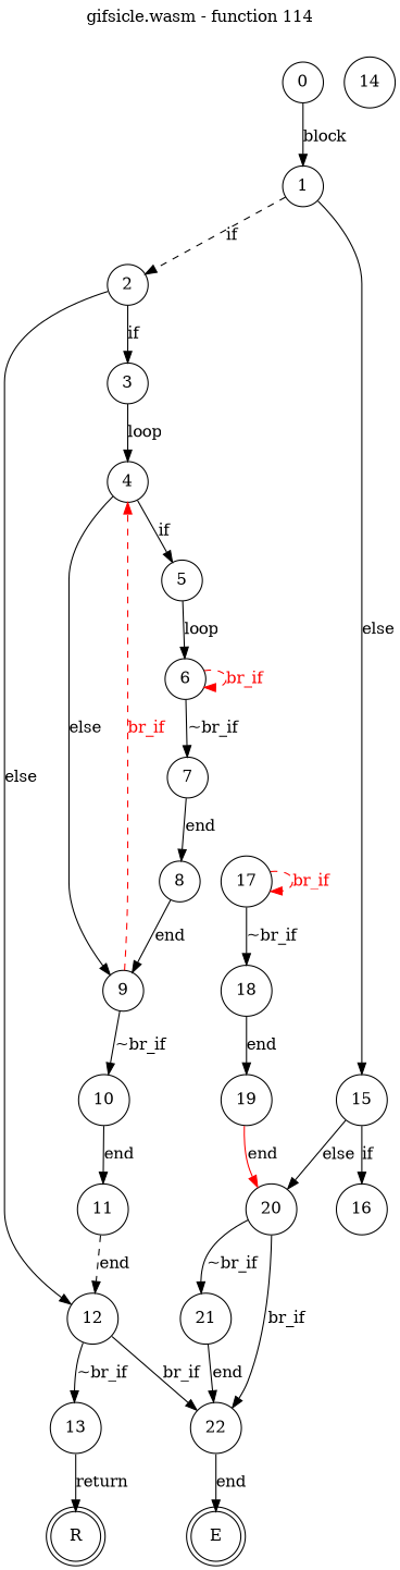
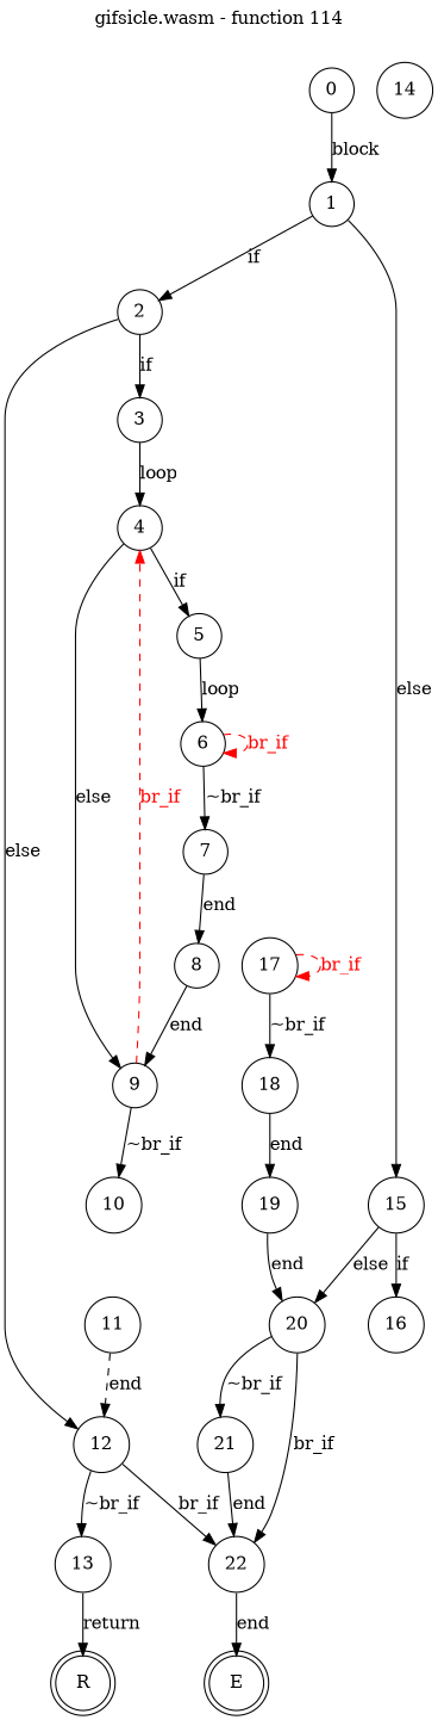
  digraph {
    label="gifsicle.wasm - function 114"
    labelfontcolor=black
    labelfontname=Helvetica
    labelfontsize=16
    labelloc=t
    node [shape=circle fontcolor=black]
    E [shape=doublecircle fontcolor=""]
    R [shape=doublecircle fontcolor=""]
    n3 [label=0]
    n4 [label=1]
    n5 [label=2]
    n6 [label=15]
    n7 [label=3]
    n8 [label=12]
    n9 [label=16]
    n10 [label=20]
    n11 [label=4]
    n12 [label=13]
    n13 [label=22]
    n14 [label=5]
    n15 [label=9]
    n16 [label=6]
    n17 [label=10]
    n18 [label=7]
    n19 [label=8]
    n20 [label=11]
    n21 [label=14]
    n22 [label=21]
    n23 [label=17]
    n24 [label=18]
    n25 [label=19]
    n3 -> n4 [label=block]
-   n4 -> n5 [label=if style=dashed]
+   n4 -> n5 [label=if]
    n4 -> n6 [label=else]
    n5 -> n7 [label=if]
    n5 -> n8 [label=else]
    n6 -> n9 [label=if]
    n6 -> n10 [label=else]
    n7 -> n11 [label=loop]
    n8 -> n12 [label="~br_if"]
    n8 -> n13 [label=br_if]
    n10 -> n13 [label=br_if]
    n10 -> n22 [label="~br_if"]
    n11 -> n14 [label=if]
    n11 -> n15 [label=else]
    n12 -> R [label=return]
    n13 -> E [label=end]
    n14 -> n16 [label=loop]
    n15 -> n11 [color=red fontcolor=red label=br_if style=dashed]
    n15 -> n17 [label="~br_if"]
    n16 -> n16 [color=red fontcolor=red label=br_if style=dashed]
    n16 -> n18 [label="~br_if"]
-   n17 -> n20 [label=end]
    n18 -> n19 [label=end]
    n19 -> n15 [label=end]
    n20 -> n8 [label=end style=dashed]
    n22 -> n13 [label=end]
    n23 -> n23 [color=red fontcolor=red label=br_if style=dashed]
    n23 -> n24 [label="~br_if"]
    n24 -> n25 [label=end]
-   n25 -> n10 [label=end color=red]
+   n25 -> n10 [label=end]
  }
